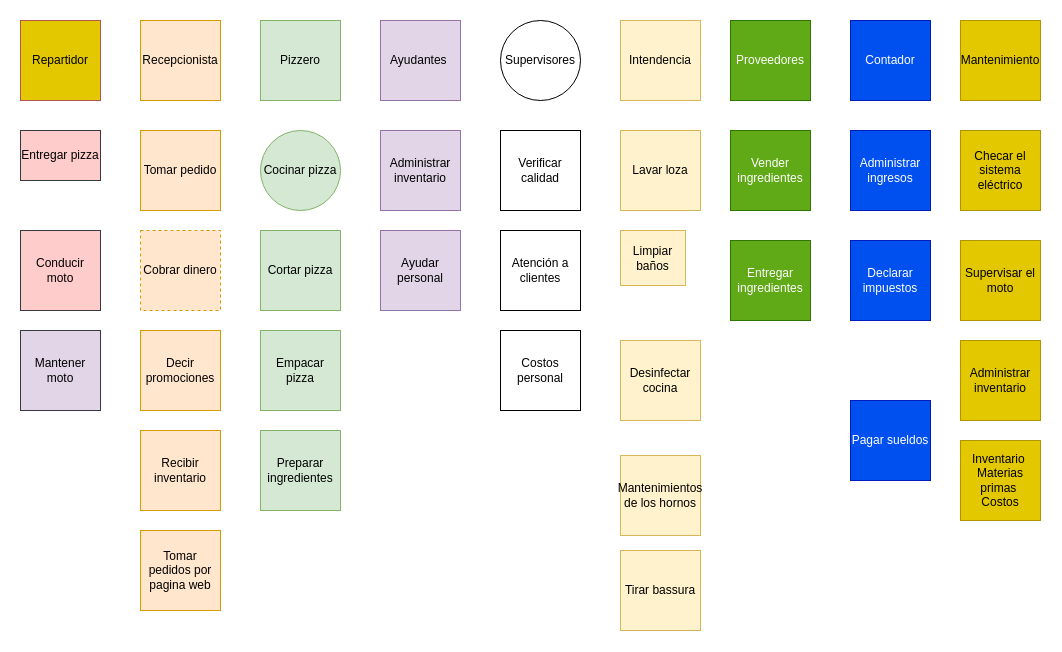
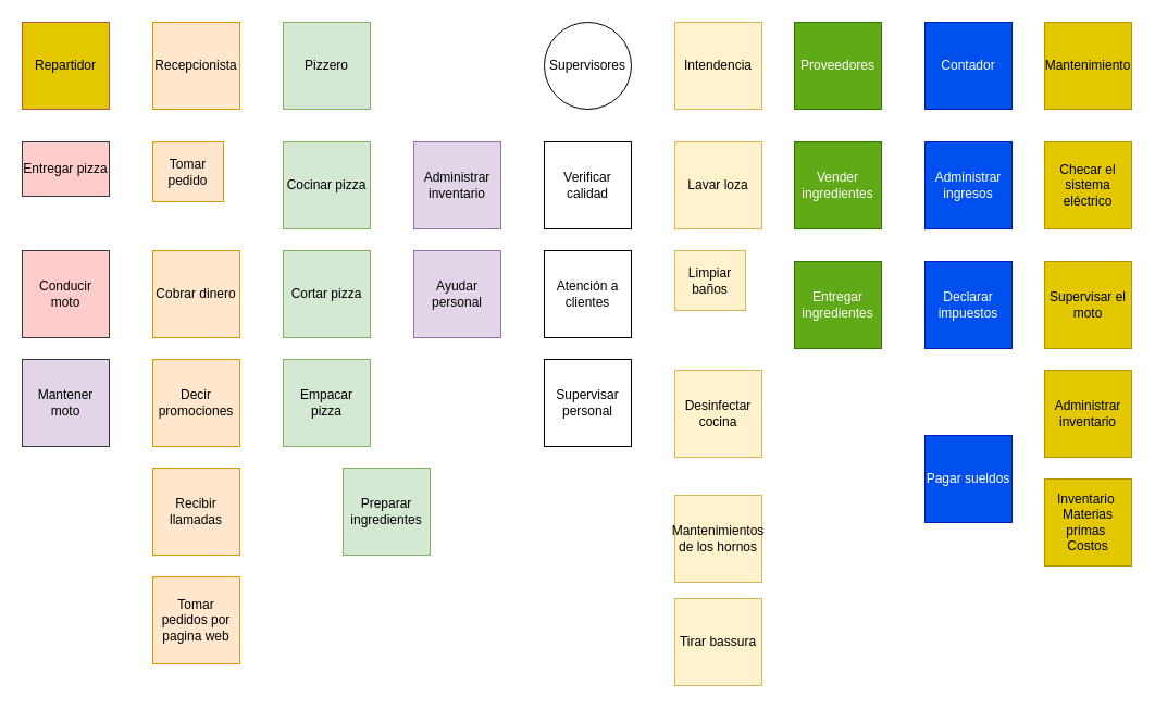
  <mxCell id="0" />
  <mxCell id="1" parent="0" />
  <mxCell id="2" value="Repartidor" style="whiteSpace=wrap;html=1;aspect=fixed;fillColor=#e3c800;strokeColor=#b85450;" vertex="1" parent="1"><mxGeometry x="20" y="20" width="80" height="80" as="geometry" /></mxCell>
  <mxCell id="3" value="Recepcionista" style="whiteSpace=wrap;html=1;aspect=fixed;fillColor=#ffe6cc;strokeColor=#d79b00;" vertex="1" parent="1"><mxGeometry x="140" y="20" width="80" height="80" as="geometry" /></mxCell>
  <mxCell id="4" value="Pizzero" style="whiteSpace=wrap;html=1;aspect=fixed;fillColor=#d5e8d4;strokeColor=#82b366;" vertex="1" parent="1"><mxGeometry x="260" y="20" width="80" height="80" as="geometry" /></mxCell>
- <mxCell id="5" value="Ayudantes&amp;nbsp;" style="whiteSpace=wrap;html=1;aspect=fixed;fillColor=#e1d5e7;strokeColor=#9673a6;" vertex="1" parent="1"><mxGeometry x="380" y="20" width="80" height="80" as="geometry" /></mxCell>
  <mxCell id="6" value="Supervisores" style="ellipse;whiteSpace=wrap;html=1;aspect=fixed;" vertex="1" parent="1"><mxGeometry x="500" y="20" width="80" height="80" as="geometry" /></mxCell>
  <mxCell id="7" value="Intendencia" style="whiteSpace=wrap;html=1;aspect=fixed;fillColor=#fff2cc;strokeColor=#d6b656;" vertex="1" parent="1"><mxGeometry x="620" y="20" width="80" height="80" as="geometry" /></mxCell>
  <mxCell id="8" value="Proveedores" style="whiteSpace=wrap;html=1;aspect=fixed;fillColor=#60a917;fontColor=#ffffff;strokeColor=#2D7600;" vertex="1" parent="1"><mxGeometry x="730" y="20" width="80" height="80" as="geometry" /></mxCell>
  <mxCell id="9" value="Contador" style="whiteSpace=wrap;html=1;aspect=fixed;fillColor=#0050ef;fontColor=#ffffff;strokeColor=#001DBC;" vertex="1" parent="1"><mxGeometry x="850" y="20" width="80" height="80" as="geometry" /></mxCell>
  <mxCell id="10" value="Mantenimiento" style="whiteSpace=wrap;html=1;aspect=fixed;fillColor=#e3c800;fontColor=#000000;strokeColor=#B09500;" vertex="1" parent="1"><mxGeometry x="960" y="20" width="80" height="80" as="geometry" /></mxCell>
  <mxCell id="11" value="Entregar pizza" style="whiteSpace=wrap;html=1;aspect=fixed;fillColor=#ffcccc;strokeColor=#36393d;" vertex="1" parent="1"><mxGeometry x="20" y="130" width="80" height="50" as="geometry" /></mxCell>
- <mxCell id="12" value="Tomar pedido" style="whiteSpace=wrap;html=1;aspect=fixed;fillColor=#ffe6cc;strokeColor=#d79b00;" vertex="1" parent="1"><mxGeometry x="140" y="130" width="80" height="80" as="geometry" /></mxCell>
- <mxCell id="13" value="Cobrar dinero" style="whiteSpace=wrap;html=1;aspect=fixed;fillColor=#ffe6cc;strokeColor=#d79b00;dashed=1;" vertex="1" parent="1"><mxGeometry x="140" y="230" width="80" height="80" as="geometry" /></mxCell>
+ <mxCell id="12" value="Tomar pedido" style="whiteSpace=wrap;html=1;aspect=fixed;fillColor=#ffe6cc;strokeColor=#d79b00;" vertex="1" parent="1"><mxGeometry x="140" y="130" width="65" height="55" as="geometry" /></mxCell>
+ <mxCell id="13" value="Cobrar dinero" style="whiteSpace=wrap;html=1;aspect=fixed;fillColor=#ffe6cc;strokeColor=#d79b00;" vertex="1" parent="1"><mxGeometry x="140" y="230" width="80" height="80" as="geometry" /></mxCell>
  <mxCell id="14" value="Decir promociones" style="whiteSpace=wrap;html=1;aspect=fixed;fillColor=#ffe6cc;strokeColor=#d79b00;" vertex="1" parent="1"><mxGeometry x="140" y="330" width="80" height="80" as="geometry" /></mxCell>
- <mxCell id="15" value="Recibir inventario" style="whiteSpace=wrap;html=1;aspect=fixed;fillColor=#ffe6cc;strokeColor=#d79b00;" vertex="1" parent="1"><mxGeometry x="140" y="430" width="80" height="80" as="geometry" /></mxCell>
- <mxCell id="16" value="Cocinar pizza" style="ellipse;whiteSpace=wrap;html=1;aspect=fixed;fillColor=#d5e8d4;strokeColor=#82b366;" vertex="1" parent="1"><mxGeometry x="260" y="130" width="80" height="80" as="geometry" /></mxCell>
+ <mxCell id="15" value="Recibir llamadas" style="whiteSpace=wrap;html=1;aspect=fixed;fillColor=#ffe6cc;strokeColor=#d79b00;" vertex="1" parent="1"><mxGeometry x="140" y="430" width="80" height="80" as="geometry" /></mxCell>
+ <mxCell id="16" value="Cocinar pizza" style="whiteSpace=wrap;html=1;aspect=fixed;fillColor=#d5e8d4;strokeColor=#82b366;" vertex="1" parent="1"><mxGeometry x="260" y="130" width="80" height="80" as="geometry" /></mxCell>
  <mxCell id="17" value="Verificar calidad" style="whiteSpace=wrap;html=1;aspect=fixed;" vertex="1" parent="1"><mxGeometry x="500" y="130" width="80" height="80" as="geometry" /></mxCell>
  <mxCell id="18" value="Lavar loza" style="whiteSpace=wrap;html=1;aspect=fixed;fillColor=#fff2cc;strokeColor=#d6b656;" vertex="1" parent="1"><mxGeometry x="620" y="130" width="80" height="80" as="geometry" /></mxCell>
  <mxCell id="19" value="Administrar ingresos" style="whiteSpace=wrap;html=1;aspect=fixed;fillColor=#0050ef;fontColor=#ffffff;strokeColor=#001DBC;" vertex="1" parent="1"><mxGeometry x="850" y="130" width="80" height="80" as="geometry" /></mxCell>
  <mxCell id="20" value="Declarar impuestos" style="whiteSpace=wrap;html=1;aspect=fixed;fillColor=#0050ef;fontColor=#ffffff;strokeColor=#001DBC;" vertex="1" parent="1"><mxGeometry x="850" y="240" width="80" height="80" as="geometry" /></mxCell>
  <mxCell id="21" value="Pagar sueldos" style="whiteSpace=wrap;html=1;aspect=fixed;fillColor=#0050ef;fontColor=#ffffff;strokeColor=#001DBC;" vertex="1" parent="1"><mxGeometry x="850" y="400" width="80" height="80" as="geometry" /></mxCell>
  <mxCell id="22" value="Atención a clientes" style="whiteSpace=wrap;html=1;aspect=fixed;" vertex="1" parent="1"><mxGeometry x="500" y="230" width="80" height="80" as="geometry" /></mxCell>
  <mxCell id="23" value="Limpiar baños" style="whiteSpace=wrap;html=1;aspect=fixed;fillColor=#fff2cc;strokeColor=#d6b656;" vertex="1" parent="1"><mxGeometry x="620" y="230" width="65" height="55" as="geometry" /></mxCell>
  <mxCell id="24" value="Desinfectar cocina" style="whiteSpace=wrap;html=1;aspect=fixed;fillColor=#fff2cc;strokeColor=#d6b656;" vertex="1" parent="1"><mxGeometry x="620" y="340" width="80" height="80" as="geometry" /></mxCell>
  <mxCell id="25" value="Mantenimientos de los hornos" style="whiteSpace=wrap;html=1;aspect=fixed;fillColor=#fff2cc;strokeColor=#d6b656;" vertex="1" parent="1"><mxGeometry x="620" y="455" width="80" height="80" as="geometry" /></mxCell>
  <mxCell id="26" value="Tirar bassura" style="whiteSpace=wrap;html=1;aspect=fixed;fillColor=#fff2cc;strokeColor=#d6b656;" vertex="1" parent="1"><mxGeometry x="620" y="550" width="80" height="80" as="geometry" /></mxCell>
- <mxCell id="27" value="Costos personal" style="whiteSpace=wrap;html=1;aspect=fixed;" vertex="1" parent="1"><mxGeometry x="500" y="330" width="80" height="80" as="geometry" /></mxCell>
+ <mxCell id="27" value="Supervisar personal" style="whiteSpace=wrap;html=1;aspect=fixed;" vertex="1" parent="1"><mxGeometry x="500" y="330" width="80" height="80" as="geometry" /></mxCell>
  <mxCell id="28" value="Cortar pizza" style="whiteSpace=wrap;html=1;aspect=fixed;fillColor=#d5e8d4;strokeColor=#82b366;" vertex="1" parent="1"><mxGeometry x="260" y="230" width="80" height="80" as="geometry" /></mxCell>
  <mxCell id="29" value="Empacar pizza" style="whiteSpace=wrap;html=1;aspect=fixed;fillColor=#d5e8d4;strokeColor=#82b366;" vertex="1" parent="1"><mxGeometry x="260" y="330" width="80" height="80" as="geometry" /></mxCell>
- <mxCell id="30" value="Preparar ingredientes" style="whiteSpace=wrap;html=1;aspect=fixed;fillColor=#d5e8d4;strokeColor=#82b366;" vertex="1" parent="1"><mxGeometry x="260" y="430" width="80" height="80" as="geometry" /></mxCell>
+ <mxCell id="30" value="Preparar ingredientes" style="whiteSpace=wrap;html=1;aspect=fixed;fillColor=#d5e8d4;strokeColor=#82b366;" vertex="1" parent="1"><mxGeometry x="315" y="430" width="80" height="80" as="geometry" /></mxCell>
  <mxCell id="31" value="Conducir moto" style="whiteSpace=wrap;html=1;aspect=fixed;fillColor=#ffcccc;strokeColor=#36393d;" vertex="1" parent="1"><mxGeometry x="20" y="230" width="80" height="80" as="geometry" /></mxCell>
  <mxCell id="32" value="Vender ingredientes" style="whiteSpace=wrap;html=1;aspect=fixed;fillColor=#60a917;fontColor=#ffffff;strokeColor=#2D7600;" vertex="1" parent="1"><mxGeometry x="730" y="130" width="80" height="80" as="geometry" /></mxCell>
  <mxCell id="33" value="Entregar ingredientes" style="whiteSpace=wrap;html=1;aspect=fixed;fillColor=#60a917;fontColor=#ffffff;strokeColor=#2D7600;" vertex="1" parent="1"><mxGeometry x="730" y="240" width="80" height="80" as="geometry" /></mxCell>
  <mxCell id="34" value="Administrar inventario" style="whiteSpace=wrap;html=1;aspect=fixed;fillColor=#e1d5e7;strokeColor=#9673a6;" vertex="1" parent="1"><mxGeometry x="380" y="130" width="80" height="80" as="geometry" /></mxCell>
  <mxCell id="35" value="Checar el sistema eléctrico" style="whiteSpace=wrap;html=1;aspect=fixed;fillColor=#e3c800;fontColor=#000000;strokeColor=#B09500;" vertex="1" parent="1"><mxGeometry x="960" y="130" width="80" height="80" as="geometry" /></mxCell>
  <mxCell id="36" value="Supervisar el moto" style="whiteSpace=wrap;html=1;aspect=fixed;fillColor=#e3c800;fontColor=#000000;strokeColor=#B09500;" vertex="1" parent="1"><mxGeometry x="960" y="240" width="80" height="80" as="geometry" /></mxCell>
  <mxCell id="37" value="Administrar inventario" style="whiteSpace=wrap;html=1;aspect=fixed;fillColor=#e3c800;fontColor=#000000;strokeColor=#B09500;" vertex="1" parent="1"><mxGeometry x="960" y="340" width="80" height="80" as="geometry" /></mxCell>
  <mxCell id="38" value="Mantener moto" style="whiteSpace=wrap;html=1;aspect=fixed;fillColor=#e1d5e7;strokeColor=#36393d;" vertex="1" parent="1"><mxGeometry x="20" y="330" width="80" height="80" as="geometry" /></mxCell>
  <mxCell id="39" value="Ayudar personal" style="whiteSpace=wrap;html=1;aspect=fixed;fillColor=#e1d5e7;strokeColor=#9673a6;" vertex="1" parent="1"><mxGeometry x="380" y="230" width="80" height="80" as="geometry" /></mxCell>
  <mxCell id="40" value="Inventario&amp;nbsp;&lt;br&gt;Materias primas&amp;nbsp;&lt;br&gt;Costos" style="whiteSpace=wrap;html=1;aspect=fixed;fillColor=#e3c800;fontColor=#000000;strokeColor=#B09500;" vertex="1" parent="1"><mxGeometry x="960" y="440" width="80" height="80" as="geometry" /></mxCell>
  <mxCell id="41" value="Tomar pedidos por pagina web" style="whiteSpace=wrap;html=1;aspect=fixed;fillColor=#ffe6cc;strokeColor=#d79b00;" vertex="1" parent="1"><mxGeometry x="140" y="530" width="80" height="80" as="geometry" /></mxCell>
